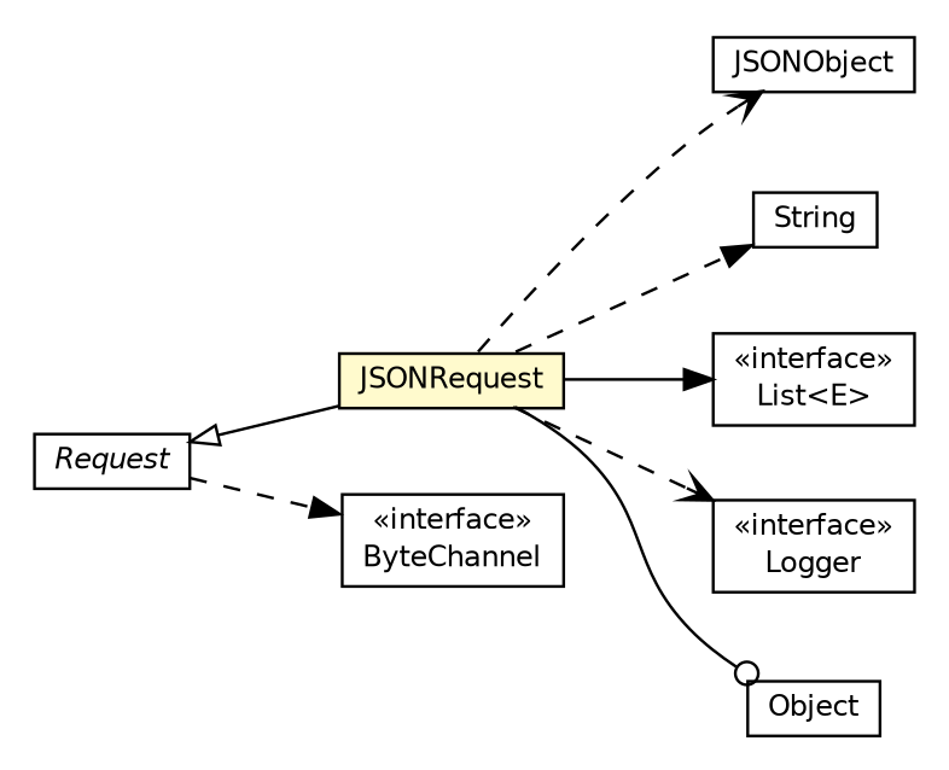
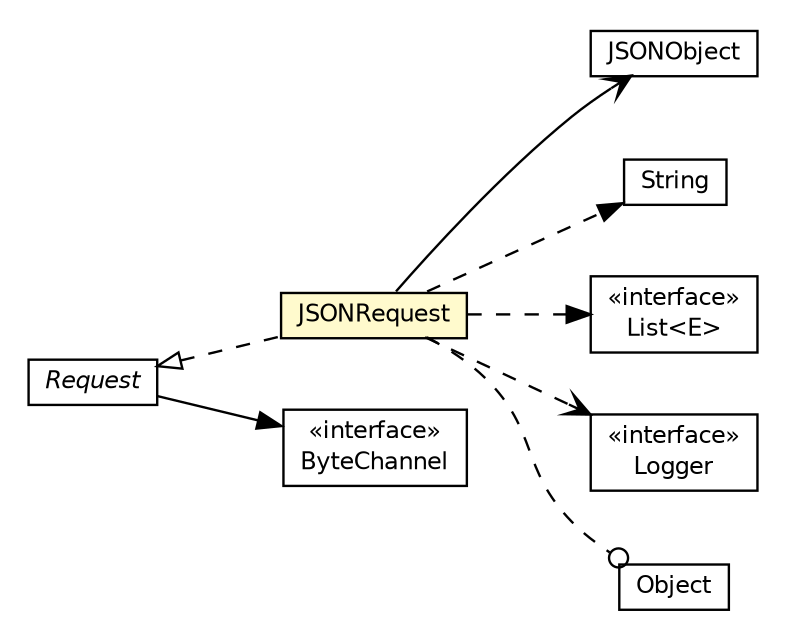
  digraph {
    nodesep=0.25
    rankdir=LR
    ranksep=0.5
    node [fontcolor=black fontname=Helvetica fontsize=10.0 shape=plaintext]
    edge [fontname=Helvetica fontsize=10.0 headport=p labelfontname=Helvetica labelfontsize=10 style=dashed tailport=p arrowhead=normal color=black fontcolor=black]
    n1 [label=<<table title="babble.net.Request" border="0" cellborder="1" cellspacing="0" cellpadding="2" port="p" href="../Request.html"> 		<tr><td><table border="0" cellspacing="0" cellpadding="1"> <tr><td align="center" balign="center"><font face="Helvetica-Oblique"> Request </font></td></tr> 		</table></td></tr> 		</table>>]
    n2 [label=<<table title="babble.net.json.JSONRequest" border="0" cellborder="1" cellspacing="0" cellpadding="2" port="p" bgcolor="lemonChiffon" href="./JSONRequest.html"> 		<tr><td><table border="0" cellspacing="0" cellpadding="1"> <tr><td align="center" balign="center"> JSONRequest </td></tr> 		</table></td></tr> 		</table>>]
    n3 [label=<<table title="java.nio.channels.ByteChannel" border="0" cellborder="1" cellspacing="0" cellpadding="2" port="p" href="http://java.sun.com/j2se/1.4.2/docs/api/java/nio/channels/ByteChannel.html"> 		<tr><td><table border="0" cellspacing="0" cellpadding="1"> <tr><td align="center" balign="center"> &#171;interface&#187; </td></tr> <tr><td align="center" balign="center"> ByteChannel </td></tr> 		</table></td></tr> 		</table>>]
    n4 [label=<<table title="org.json.JSONObject" border="0" cellborder="1" cellspacing="0" cellpadding="2" port="p" href="http://java.sun.com/j2se/1.4.2/docs/api/org/json/JSONObject.html"> 		<tr><td><table border="0" cellspacing="0" cellpadding="1"> <tr><td align="center" balign="center"> JSONObject </td></tr> 		</table></td></tr> 		</table>>]
    n5 [label=<<table title="java.lang.String" border="0" cellborder="1" cellspacing="0" cellpadding="2" port="p" href="http://java.sun.com/j2se/1.4.2/docs/api/java/lang/String.html"> 		<tr><td><table border="0" cellspacing="0" cellpadding="1"> <tr><td align="center" balign="center"> String </td></tr> 		</table></td></tr> 		</table>>]
    n6 [label=<<table title="java.util.List" border="0" cellborder="1" cellspacing="0" cellpadding="2" port="p" href="http://java.sun.com/j2se/1.4.2/docs/api/java/util/List.html"> 		<tr><td><table border="0" cellspacing="0" cellpadding="1"> <tr><td align="center" balign="center"> &#171;interface&#187; </td></tr> <tr><td align="center" balign="center"> List&lt;E&gt; </td></tr> 		</table></td></tr> 		</table>>]
    n7 [label=<<table title="org.slf4j.Logger" border="0" cellborder="1" cellspacing="0" cellpadding="2" port="p" href="http://java.sun.com/j2se/1.4.2/docs/api/org/slf4j/Logger.html"> 		<tr><td><table border="0" cellspacing="0" cellpadding="1"> <tr><td align="center" balign="center"> &#171;interface&#187; </td></tr> <tr><td align="center" balign="center"> Logger </td></tr> 		</table></td></tr> 		</table>>]
    n8 [label=<<table title="java.lang.Object" border="0" cellborder="1" cellspacing="0" cellpadding="2" port="p" href="http://java.sun.com/j2se/1.4.2/docs/api/java/lang/Object.html"> 		<tr><td><table border="0" cellspacing="0" cellpadding="1"> <tr><td align="center" balign="center"> Object </td></tr> 		</table></td></tr> 		</table>>]
-   n1 -> n2 [arrowtail=empty dir=back fontsize=10 style=solid arrowhead="" color="" fontcolor=""]
-   n1 -> n3
-   n2 -> n4 [arrowhead=vee]
+   n1 -> n2 [arrowtail=empty dir=back fontsize=10 arrowhead="" color="" fontcolor=""]
+   n1 -> n3 [style=solid]
+   n2 -> n4 [arrowhead=vee style=solid]
    n2 -> n5
-   n2 -> n6 [style=solid]
+   n2 -> n6
    n2 -> n7 [arrowhead=vee]
-   n2 -> n8 [arrowhead=odot style=solid]
+   n2 -> n8 [arrowhead=odot]
  }
